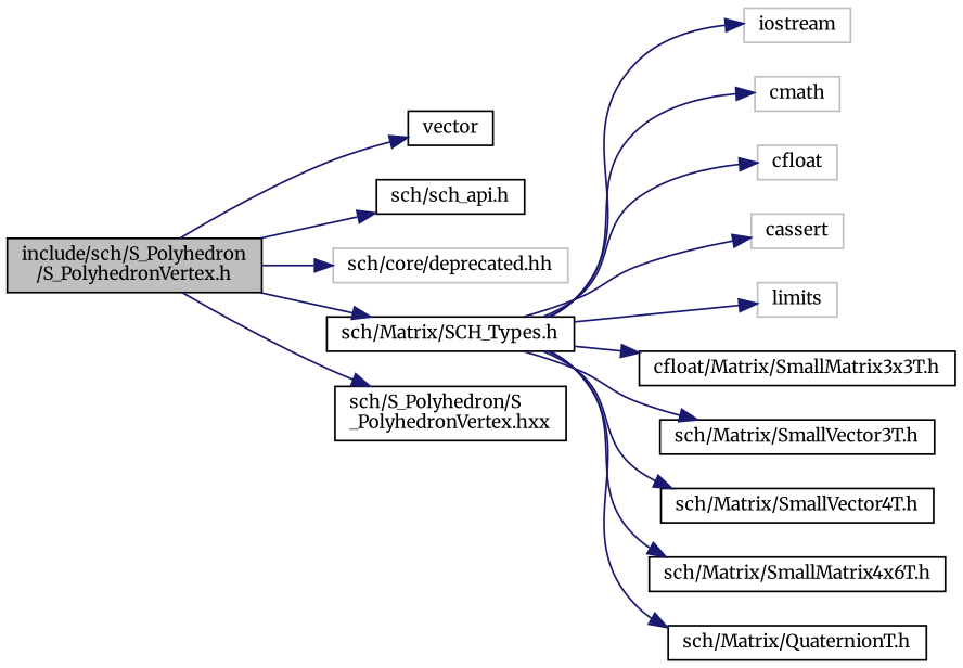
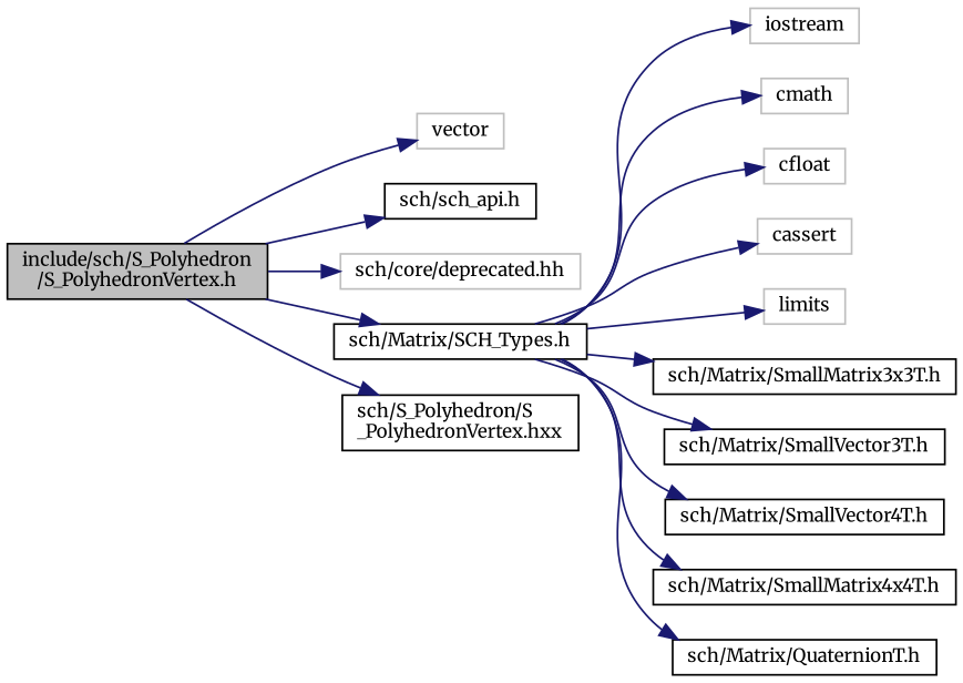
  digraph {
    fontname=Merriweather
    rankdir=LR
    node [color=black fillcolor=white fontname=Merriweather fontsize=10 shape=record style=filled]
    edge [color=midnightblue fontname=Merriweather fontsize=10 labelfontname=Helvetica labelfontsize=10 style=solid]
    n1 [fillcolor=grey75 fontcolor=black height=0.2 label="include/sch/S_Polyhedron\l/S_PolyhedronVertex.h" width=0.4]
-   n2 [height=0.2 label=vector width=0.4]
+   n2 [color=grey75 height=0.2 label=vector width=0.4]
    n3 [height=0.2 label="sch/sch_api.h" width=0.4]
    n4 [color=grey75 height=0.2 label="sch/core/deprecated.hh" width=0.4]
    n5 [height=0.2 label="sch/Matrix/SCH_Types.h" width=0.4]
    n6 [height=0.2 label="sch/S_Polyhedron/S\l_PolyhedronVertex.hxx" width=0.4]
    n7 [color=grey75 height=0.2 label=iostream width=0.4]
    n8 [color=grey75 height=0.2 label=cmath width=0.4]
    n9 [color=grey75 height=0.2 label=cfloat width=0.4]
    n10 [color=grey75 height=0.2 label=cassert width=0.4]
    n11 [color=grey75 height=0.2 label=limits width=0.4]
-   n12 [height=0.2 label="cfloat/Matrix/SmallMatrix3x3T.h" width=0.4]
+   n12 [height=0.2 label="sch/Matrix/SmallMatrix3x3T.h" width=0.4]
    n13 [height=0.2 label="sch/Matrix/SmallVector3T.h" width=0.4]
    n14 [height=0.2 label="sch/Matrix/SmallVector4T.h" width=0.4]
-   n15 [height=0.2 label="sch/Matrix/SmallMatrix4x6T.h" width=0.4]
+   n15 [height=0.2 label="sch/Matrix/SmallMatrix4x4T.h" width=0.4]
    n16 [height=0.2 label="sch/Matrix/QuaternionT.h" width=0.4]
    n1 -> n2
    n1 -> n3
    n1 -> n4
    n1 -> n5
    n1 -> n6
    n5 -> n7
    n5 -> n8
    n5 -> n9
    n5 -> n10
    n5 -> n11
    n5 -> n12
    n5 -> n13
    n5 -> n14
    n5 -> n15
    n5 -> n16
  }
